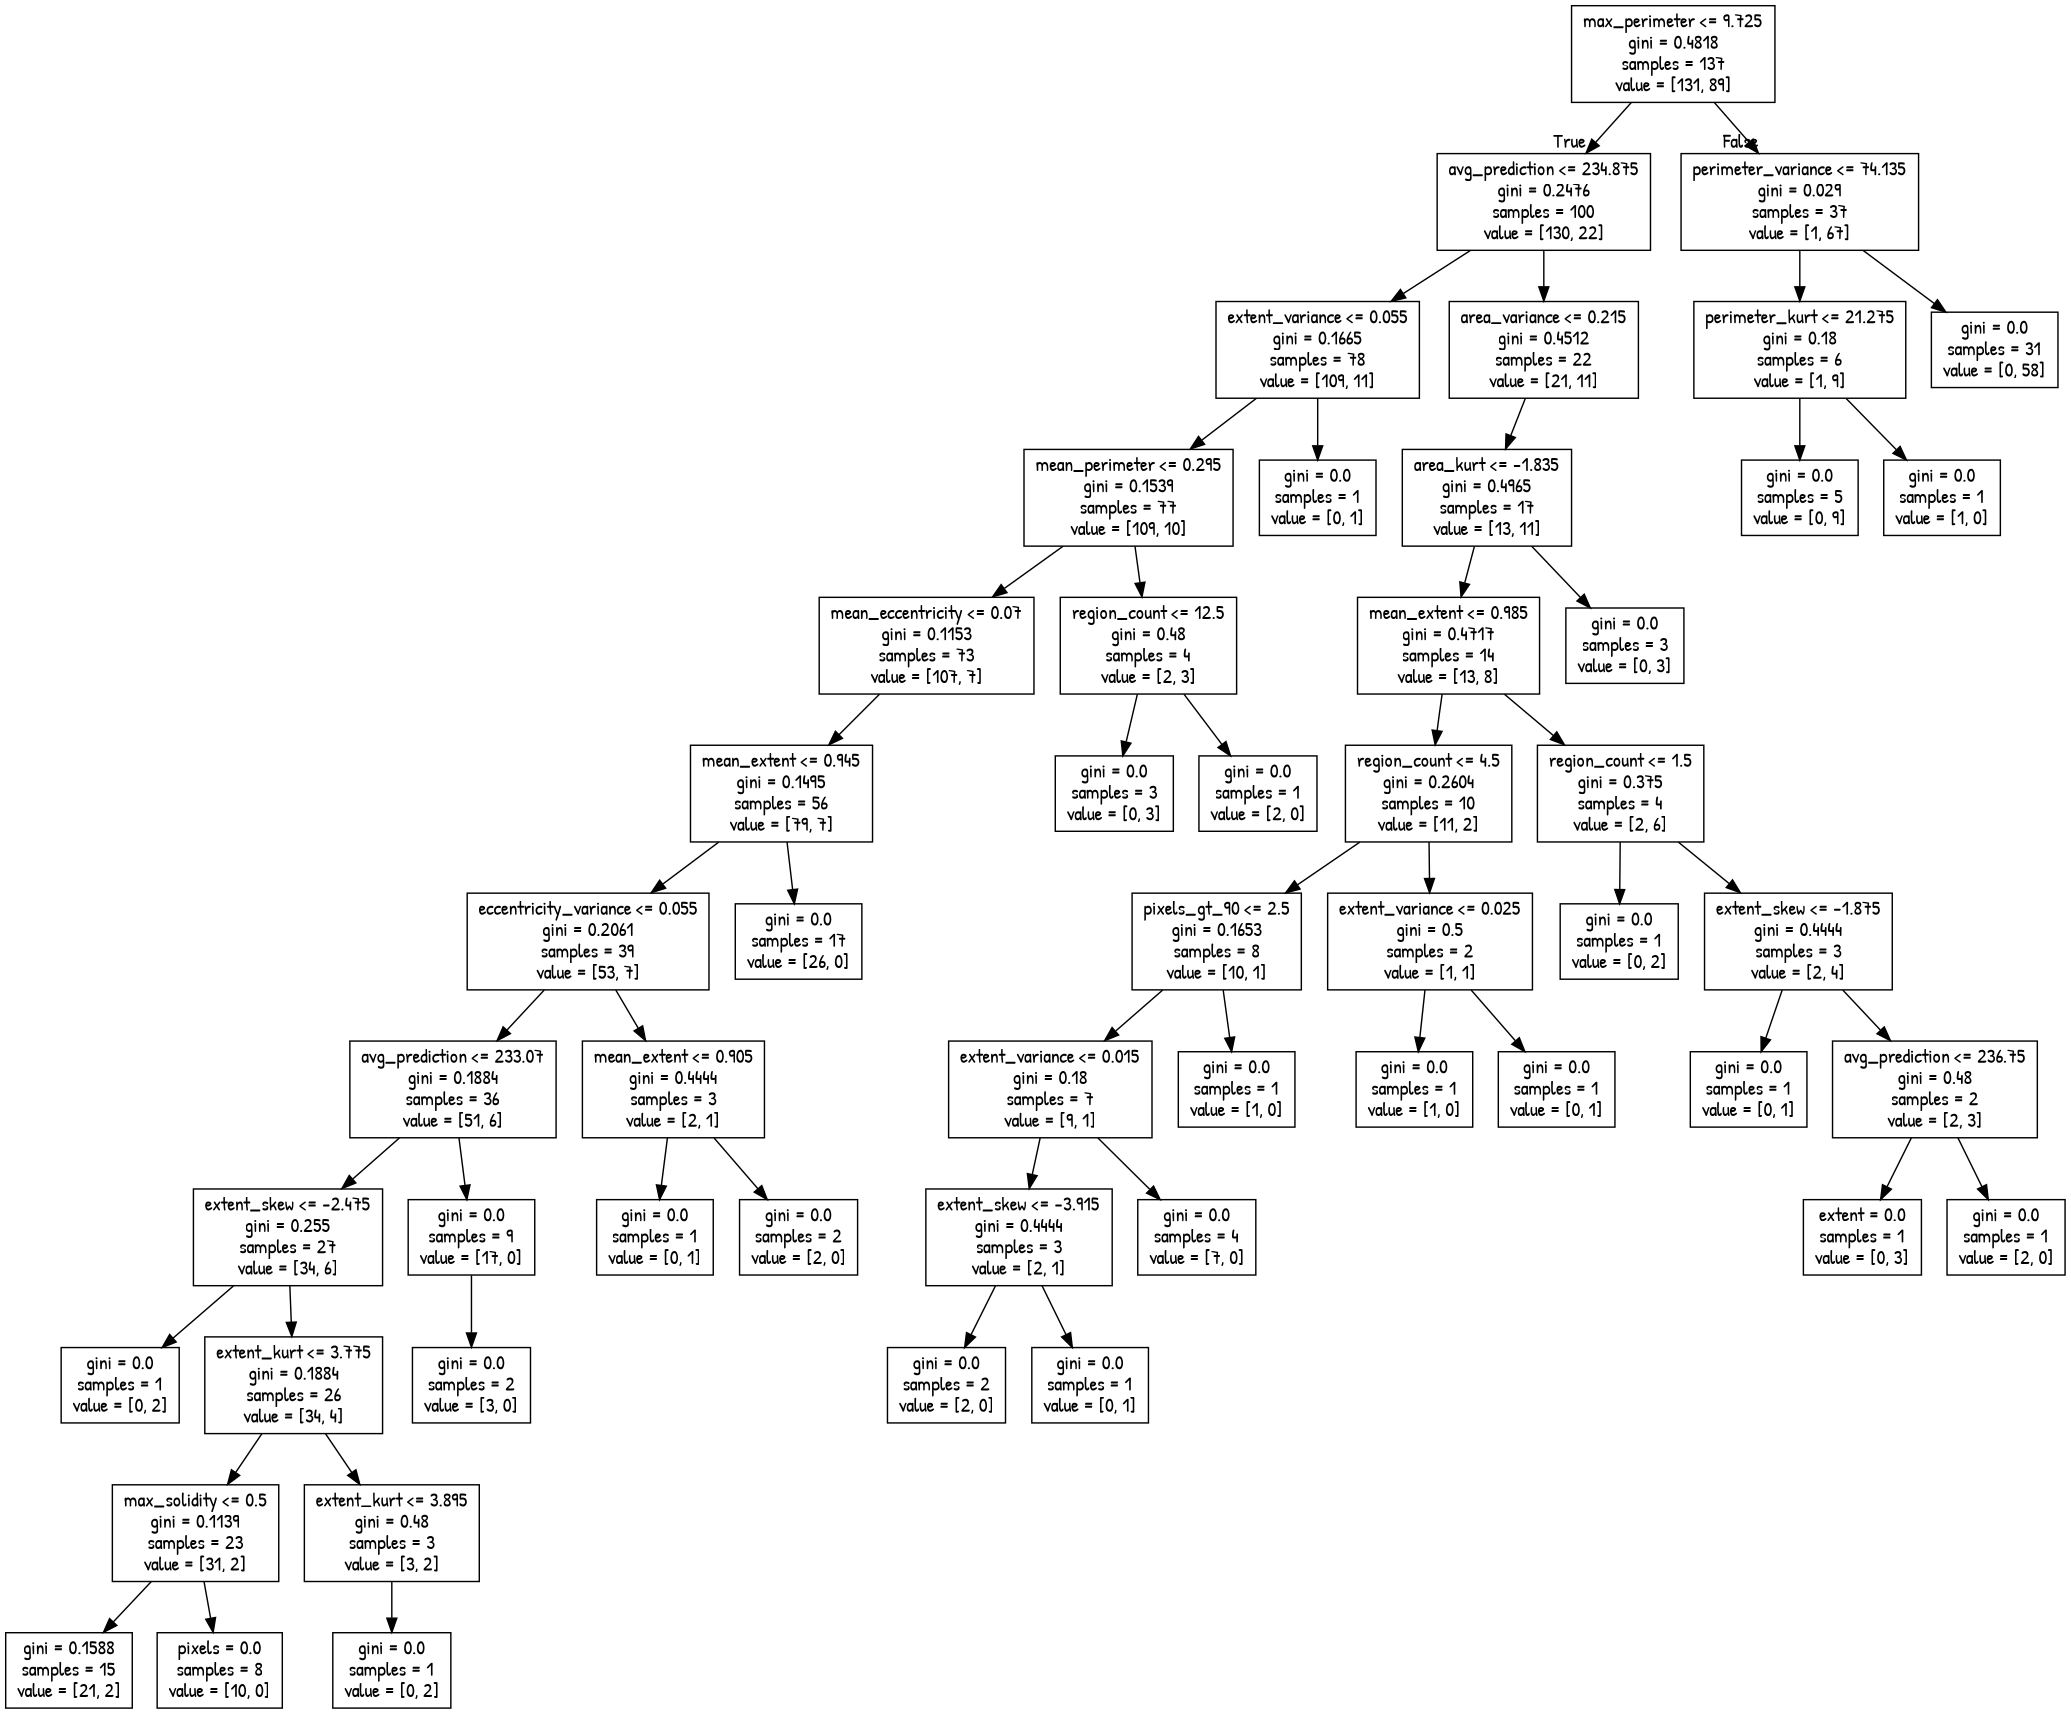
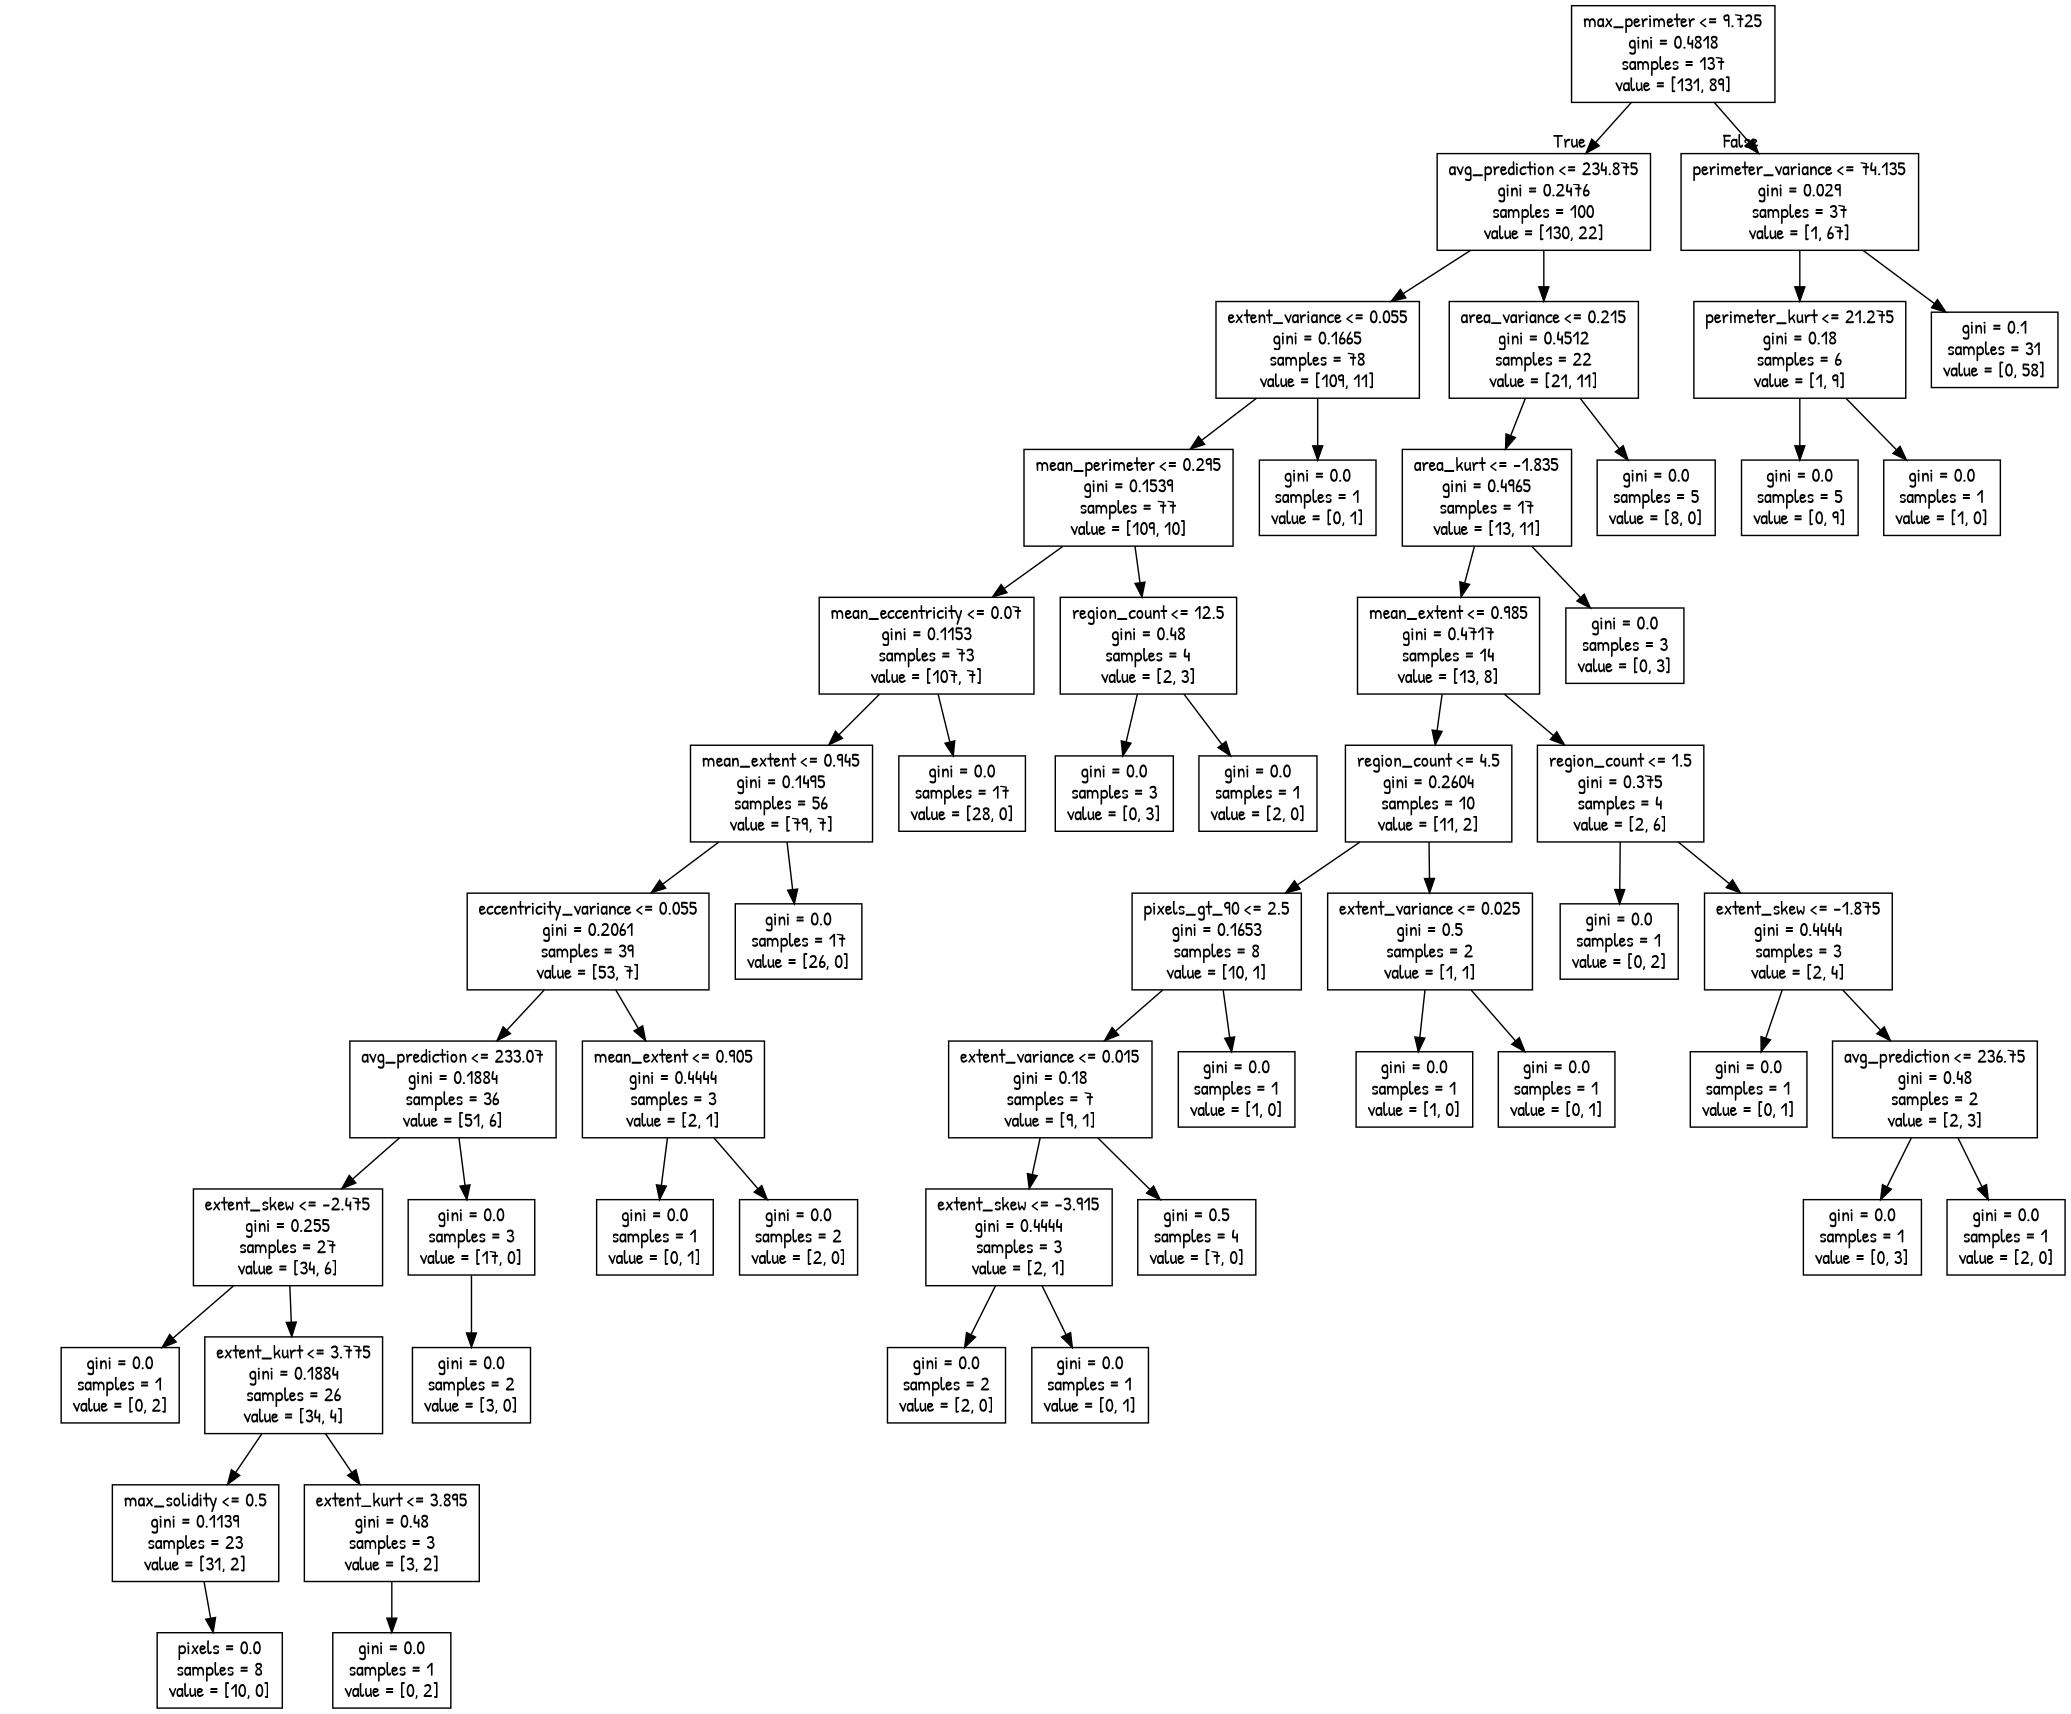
  digraph {
    fontname="Patrick Hand"
    node [fontname="Patrick Hand" shape=box]
    edge [fontname="Patrick Hand"]
    n1 [label="max_perimeter <= 9.725\ngini = 0.4818\nsamples = 137\nvalue = [131, 89]"]
    n2 [label="avg_prediction <= 234.875\ngini = 0.2476\nsamples = 100\nvalue = [130, 22]"]
    n3 [label="perimeter_variance <= 74.135\ngini = 0.029\nsamples = 37\nvalue = [1, 67]"]
    n4 [label="extent_variance <= 0.055\ngini = 0.1665\nsamples = 78\nvalue = [109, 11]"]
    n5 [label="area_variance <= 0.215\ngini = 0.4512\nsamples = 22\nvalue = [21, 11]"]
    n6 [label="perimeter_kurt <= 21.275\ngini = 0.18\nsamples = 6\nvalue = [1, 9]"]
-   n7 [label="gini = 0.0\nsamples = 31\nvalue = [0, 58]"]
+   n7 [label="gini = 0.1\nsamples = 31\nvalue = [0, 58]"]
    n8 [label="mean_perimeter <= 0.295\ngini = 0.1539\nsamples = 77\nvalue = [109, 10]"]
    n9 [label="gini = 0.0\nsamples = 1\nvalue = [0, 1]"]
    n10 [label="area_kurt <= -1.835\ngini = 0.4965\nsamples = 17\nvalue = [13, 11]"]
+   n11 [label="gini = 0.0\nsamples = 5\nvalue = [8, 0]"]
    n12 [label="mean_eccentricity <= 0.07\ngini = 0.1153\nsamples = 73\nvalue = [107, 7]"]
    n13 [label="region_count <= 12.5\ngini = 0.48\nsamples = 4\nvalue = [2, 3]"]
    n14 [label="mean_extent <= 0.945\ngini = 0.1495\nsamples = 56\nvalue = [79, 7]"]
+   n15 [label="gini = 0.0\nsamples = 17\nvalue = [28, 0]"]
    n16 [label="gini = 0.0\nsamples = 3\nvalue = [0, 3]"]
    n17 [label="gini = 0.0\nsamples = 1\nvalue = [2, 0]"]
    n18 [label="eccentricity_variance <= 0.055\ngini = 0.2061\nsamples = 39\nvalue = [53, 7]"]
    n19 [label="gini = 0.0\nsamples = 17\nvalue = [26, 0]"]
    n20 [label="avg_prediction <= 233.07\ngini = 0.1884\nsamples = 36\nvalue = [51, 6]"]
    n21 [label="mean_extent <= 0.905\ngini = 0.4444\nsamples = 3\nvalue = [2, 1]"]
    n22 [label="extent_skew <= -2.475\ngini = 0.255\nsamples = 27\nvalue = [34, 6]"]
-   n23 [label="gini = 0.0\nsamples = 9\nvalue = [17, 0]"]
+   n23 [label="gini = 0.0\nsamples = 3\nvalue = [17, 0]"]
    n24 [label="gini = 0.0\nsamples = 1\nvalue = [0, 1]"]
    n25 [label="gini = 0.0\nsamples = 2\nvalue = [2, 0]"]
    n26 [label="gini = 0.0\nsamples = 1\nvalue = [0, 2]"]
    n27 [label="extent_kurt <= 3.775\ngini = 0.1884\nsamples = 26\nvalue = [34, 4]"]
    n28 [label="gini = 0.0\nsamples = 2\nvalue = [3, 0]"]
    n29 [label="max_solidity <= 0.5\ngini = 0.1139\nsamples = 23\nvalue = [31, 2]"]
    n30 [label="extent_kurt <= 3.895\ngini = 0.48\nsamples = 3\nvalue = [3, 2]"]
-   n31 [label="gini = 0.1588\nsamples = 15\nvalue = [21, 2]"]
    n32 [label="pixels = 0.0\nsamples = 8\nvalue = [10, 0]"]
    n33 [label="gini = 0.0\nsamples = 1\nvalue = [0, 2]"]
    n34 [label="mean_extent <= 0.985\ngini = 0.4717\nsamples = 14\nvalue = [13, 8]"]
    n35 [label="gini = 0.0\nsamples = 3\nvalue = [0, 3]"]
    n36 [label="region_count <= 4.5\ngini = 0.2604\nsamples = 10\nvalue = [11, 2]"]
    n37 [label="region_count <= 1.5\ngini = 0.375\nsamples = 4\nvalue = [2, 6]"]
    n38 [label="pixels_gt_90 <= 2.5\ngini = 0.1653\nsamples = 8\nvalue = [10, 1]"]
    n39 [label="extent_variance <= 0.025\ngini = 0.5\nsamples = 2\nvalue = [1, 1]"]
    n40 [label="gini = 0.0\nsamples = 1\nvalue = [0, 2]"]
    n41 [label="extent_skew <= -1.875\ngini = 0.4444\nsamples = 3\nvalue = [2, 4]"]
    n42 [label="extent_variance <= 0.015\ngini = 0.18\nsamples = 7\nvalue = [9, 1]"]
    n43 [label="gini = 0.0\nsamples = 1\nvalue = [1, 0]"]
    n44 [label="gini = 0.0\nsamples = 1\nvalue = [1, 0]"]
    n45 [label="gini = 0.0\nsamples = 1\nvalue = [0, 1]"]
    n46 [label="extent_skew <= -3.915\ngini = 0.4444\nsamples = 3\nvalue = [2, 1]"]
-   n47 [label="gini = 0.0\nsamples = 4\nvalue = [7, 0]"]
+   n47 [label="gini = 0.5\nsamples = 4\nvalue = [7, 0]"]
    n48 [label="gini = 0.0\nsamples = 2\nvalue = [2, 0]"]
    n49 [label="gini = 0.0\nsamples = 1\nvalue = [0, 1]"]
    n50 [label="gini = 0.0\nsamples = 1\nvalue = [0, 1]"]
    n51 [label="avg_prediction <= 236.75\ngini = 0.48\nsamples = 2\nvalue = [2, 3]"]
-   n52 [label="extent = 0.0\nsamples = 1\nvalue = [0, 3]"]
+   n52 [label="gini = 0.0\nsamples = 1\nvalue = [0, 3]"]
    n53 [label="gini = 0.0\nsamples = 1\nvalue = [2, 0]"]
    n54 [label="gini = 0.0\nsamples = 5\nvalue = [0, 9]"]
    n55 [label="gini = 0.0\nsamples = 1\nvalue = [1, 0]"]
    n1 -> n2 [headlabel=True labelangle=45 labeldistance=2.5]
    n1 -> n3 [headlabel=False labelangle=-45 labeldistance=2.5]
    n2 -> n4
    n2 -> n5
    n3 -> n6
    n3 -> n7
    n4 -> n8
    n4 -> n9
    n5 -> n10
+   n5 -> n11
    n6 -> n54
    n6 -> n55
    n8 -> n12
    n8 -> n13
    n10 -> n34
    n10 -> n35
    n12 -> n14
+   n12 -> n15
    n13 -> n16
    n13 -> n17
    n14 -> n18
    n14 -> n19
    n18 -> n20
    n18 -> n21
    n20 -> n22
    n20 -> n23
    n21 -> n24
    n21 -> n25
    n22 -> n26
    n22 -> n27
    n23 -> n28
    n27 -> n29
    n27 -> n30
-   n29 -> n31
    n29 -> n32
    n30 -> n33
    n34 -> n36
    n34 -> n37
    n36 -> n38
    n36 -> n39
    n37 -> n40
    n37 -> n41
    n38 -> n42
    n38 -> n43
    n39 -> n44
    n39 -> n45
    n41 -> n50
    n41 -> n51
    n42 -> n46
    n42 -> n47
    n46 -> n48
    n46 -> n49
    n51 -> n52
    n51 -> n53
  }
